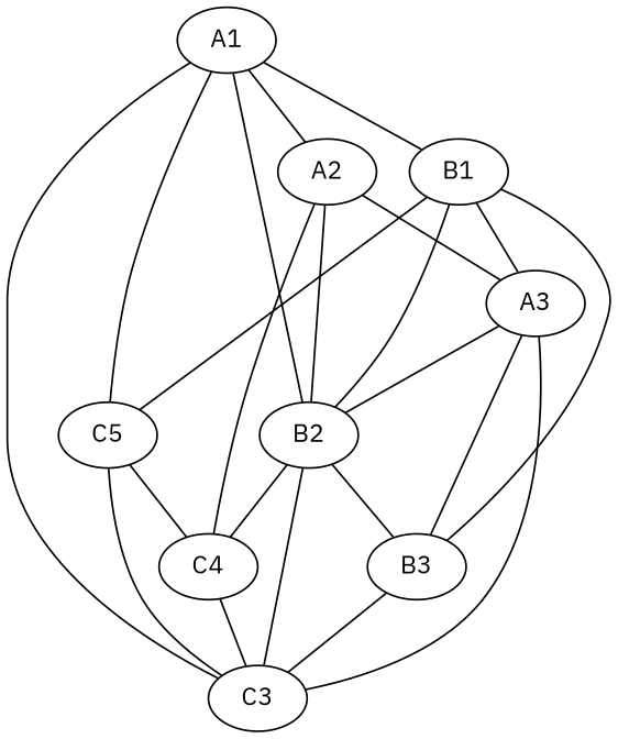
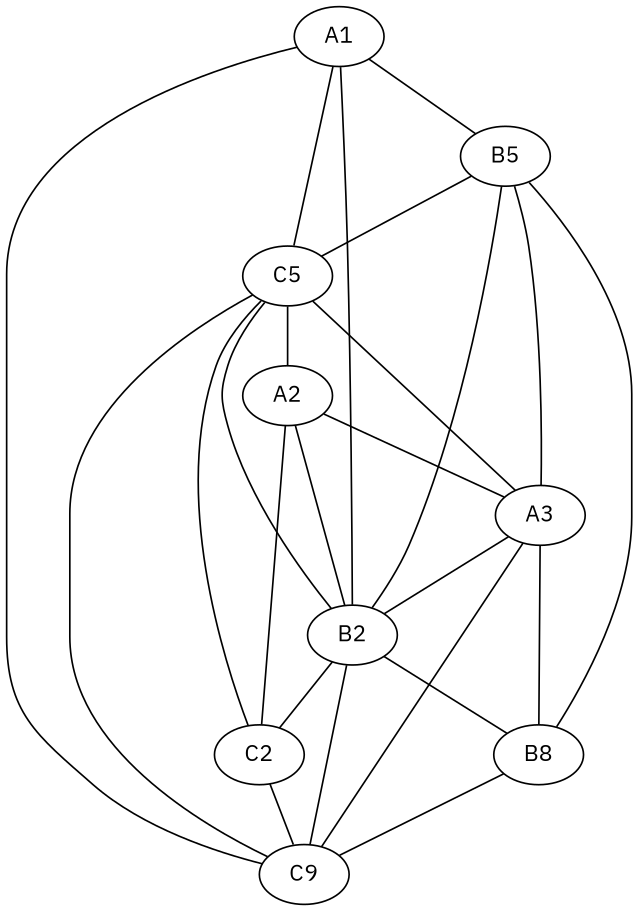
  graph {
    fontname="IBM Plex Sans"
    node [fontname="IBM Plex Sans"]
    edge [fontname="IBM Plex Sans"]
    A1
    A2
-   B1
+   B1 [label=B5]
    n4 [label=C5]
    B2
-   C3
+   C3 [label=C9]
    A3
-   C2 [label=C4]
-   B3
-   A1 -- A2
+   C2
+   B3 [label=B8]
+   n4 -- A2
    A1 -- B1
    A1 -- n4
    A1 -- B2
    A1 -- C3
    A2 -- B2
    A2 -- A3
    A2 -- C2
    B1 -- n4
    B1 -- B2
    B1 -- A3
    B1 -- B3
    n4 -- C3
    n4 -- C2
+   B2 -- n4
    B2 -- C3
    B2 -- C2
    B2 -- B3
+   A3 -- n4
    A3 -- B2
    A3 -- C3
    A3 -- B3
    C2 -- C3
    B3 -- C3
  }
